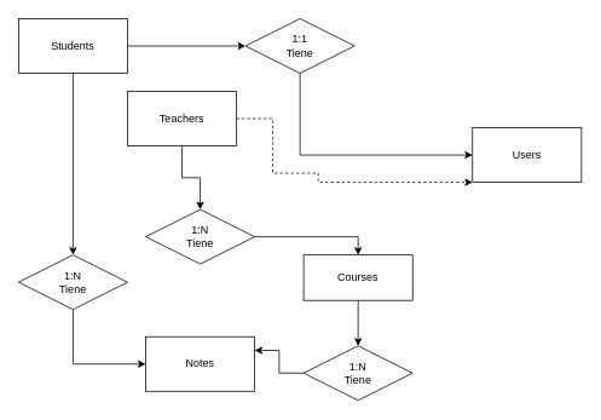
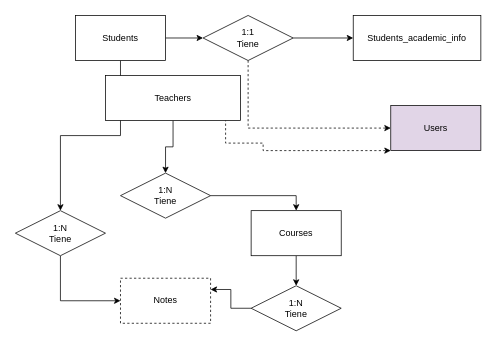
  <mxCell id="0" />
  <mxCell id="1" parent="0" />
- <mxCell id="2" value="Users" style="rounded=0;whiteSpace=wrap;html=1;" vertex="1" parent="1"><mxGeometry x="520" y="140" width="120" height="60" as="geometry" /></mxCell>
+ <mxCell id="2" value="Users" style="rounded=0;whiteSpace=wrap;html=1;fillColor=#e1d5e7;" vertex="1" parent="1"><mxGeometry x="520" y="140" width="120" height="60" as="geometry" /></mxCell>
  <mxCell id="3" style="edgeStyle=orthogonalEdgeStyle;rounded=0;orthogonalLoop=1;jettySize=auto;html=1;exitX=1;exitY=0.5;exitDx=0;exitDy=0;entryX=0;entryY=0.5;entryDx=0;entryDy=0;endArrow=classic;endFill=1;" edge="1" parent="1" source="5" target="15"><mxGeometry relative="1" as="geometry" /></mxCell>
  <mxCell id="4" style="edgeStyle=orthogonalEdgeStyle;rounded=0;orthogonalLoop=1;jettySize=auto;html=1;exitX=0.5;exitY=1;exitDx=0;exitDy=0;entryX=0.5;entryY=0;entryDx=0;entryDy=0;endArrow=classic;endFill=1;" edge="1" parent="1" source="5" target="19"><mxGeometry relative="1" as="geometry" /></mxCell>
- <mxCell id="5" value="Students" style="rounded=0;whiteSpace=wrap;html=1;" vertex="1" parent="1"><mxGeometry x="20" y="20" width="120" height="60" as="geometry" /></mxCell>
+ <mxCell id="5" value="Students" style="rounded=0;whiteSpace=wrap;html=1;" vertex="1" parent="1"><mxGeometry x="100" y="20" width="120" height="60" as="geometry" /></mxCell>
+ <mxCell id="6" value="Students_academic_info" style="rounded=0;whiteSpace=wrap;html=1;" vertex="1" parent="1"><mxGeometry x="470" y="20" width="170" height="60" as="geometry" /></mxCell>
  <mxCell id="7" style="edgeStyle=orthogonalEdgeStyle;rounded=0;orthogonalLoop=1;jettySize=auto;html=1;exitX=0.5;exitY=1;exitDx=0;exitDy=0;entryX=0.5;entryY=0;entryDx=0;entryDy=0;endArrow=classic;endFill=1;" edge="1" parent="1" source="9" target="17"><mxGeometry relative="1" as="geometry" /></mxCell>
  <mxCell id="8" style="edgeStyle=orthogonalEdgeStyle;rounded=0;orthogonalLoop=1;jettySize=auto;html=1;exitX=1;exitY=0.5;exitDx=0;exitDy=0;entryX=0;entryY=1;entryDx=0;entryDy=0;endArrow=classic;endFill=1;dashed=1;" edge="1" parent="1" source="9" target="2"><mxGeometry relative="1" as="geometry"><Array as="points"><mxPoint x="300" y="130" /><mxPoint x="300" y="190" /><mxPoint x="350" y="190" /><mxPoint x="350" y="200" /></Array></mxGeometry></mxCell>
- <mxCell id="9" value="Teachers" style="rounded=0;whiteSpace=wrap;html=1;" vertex="1" parent="1"><mxGeometry x="140" y="100" width="120" height="60" as="geometry" /></mxCell>
+ <mxCell id="9" value="Teachers" style="rounded=0;whiteSpace=wrap;html=1;" vertex="1" parent="1"><mxGeometry x="140" y="100" width="180" height="60" as="geometry" /></mxCell>
  <mxCell id="10" style="edgeStyle=orthogonalEdgeStyle;rounded=0;orthogonalLoop=1;jettySize=auto;html=1;exitX=0.5;exitY=1;exitDx=0;exitDy=0;entryX=0.5;entryY=0;entryDx=0;entryDy=0;endArrow=classic;endFill=1;" edge="1" parent="1" source="11" target="21"><mxGeometry relative="1" as="geometry" /></mxCell>
- <mxCell id="11" value="Courses" style="rounded=0;whiteSpace=wrap;html=1;" vertex="1" parent="1"><mxGeometry x="334" y="280" width="120" height="50" as="geometry" /></mxCell>
- <mxCell id="12" value="Notes" style="rounded=0;whiteSpace=wrap;html=1;" vertex="1" parent="1"><mxGeometry x="160" y="370" width="120" height="60" as="geometry" /></mxCell>
- <mxCell id="14" style="edgeStyle=orthogonalEdgeStyle;rounded=0;orthogonalLoop=1;jettySize=auto;html=1;exitX=0.5;exitY=1;exitDx=0;exitDy=0;entryX=0;entryY=0.5;entryDx=0;entryDy=0;endArrow=classic;endFill=1;" edge="1" parent="1" source="15" target="2"><mxGeometry relative="1" as="geometry" /></mxCell>
+ <mxCell id="11" value="Courses" style="rounded=0;whiteSpace=wrap;html=1;" vertex="1" parent="1"><mxGeometry x="334" y="280" width="120" height="60" as="geometry" /></mxCell>
+ <mxCell id="12" value="Notes" style="rounded=0;whiteSpace=wrap;html=1;dashed=1;" vertex="1" parent="1"><mxGeometry x="160" y="370" width="120" height="60" as="geometry" /></mxCell>
+ <mxCell id="13" style="edgeStyle=orthogonalEdgeStyle;rounded=0;orthogonalLoop=1;jettySize=auto;html=1;exitX=1;exitY=0.5;exitDx=0;exitDy=0;endArrow=classic;endFill=1;" edge="1" parent="1" source="15" target="6"><mxGeometry relative="1" as="geometry" /></mxCell>
+ <mxCell id="14" style="edgeStyle=orthogonalEdgeStyle;rounded=0;orthogonalLoop=1;jettySize=auto;html=1;exitX=0.5;exitY=1;exitDx=0;exitDy=0;entryX=0;entryY=0.5;entryDx=0;entryDy=0;endArrow=classic;endFill=1;dashed=1;" edge="1" parent="1" source="15" target="2"><mxGeometry relative="1" as="geometry" /></mxCell>
  <mxCell id="15" value="1:1&lt;br&gt;Tiene" style="shape=rhombus;perimeter=rhombusPerimeter;whiteSpace=wrap;html=1;align=center;" vertex="1" parent="1"><mxGeometry x="270" y="20" width="120" height="60" as="geometry" /></mxCell>
  <mxCell id="16" style="edgeStyle=orthogonalEdgeStyle;rounded=0;orthogonalLoop=1;jettySize=auto;html=1;exitX=1;exitY=0.5;exitDx=0;exitDy=0;entryX=0.5;entryY=0;entryDx=0;entryDy=0;endArrow=classic;endFill=1;" edge="1" parent="1" source="17" target="11"><mxGeometry relative="1" as="geometry" /></mxCell>
  <mxCell id="17" value="1:N&lt;br&gt;Tiene" style="shape=rhombus;perimeter=rhombusPerimeter;whiteSpace=wrap;html=1;align=center;" vertex="1" parent="1"><mxGeometry x="160" y="230" width="120" height="60" as="geometry" /></mxCell>
  <mxCell id="18" style="edgeStyle=orthogonalEdgeStyle;rounded=0;orthogonalLoop=1;jettySize=auto;html=1;exitX=0.5;exitY=1;exitDx=0;exitDy=0;entryX=0;entryY=0.5;entryDx=0;entryDy=0;endArrow=classic;endFill=1;" edge="1" parent="1" source="19" target="12"><mxGeometry relative="1" as="geometry" /></mxCell>
  <mxCell id="19" value="1:N&lt;br&gt;Tiene" style="shape=rhombus;perimeter=rhombusPerimeter;whiteSpace=wrap;html=1;align=center;" vertex="1" parent="1"><mxGeometry x="20" y="280" width="120" height="60" as="geometry" /></mxCell>
  <mxCell id="20" style="edgeStyle=orthogonalEdgeStyle;rounded=0;orthogonalLoop=1;jettySize=auto;html=1;exitX=0;exitY=0.5;exitDx=0;exitDy=0;entryX=1;entryY=0.25;entryDx=0;entryDy=0;endArrow=classic;endFill=1;" edge="1" parent="1" source="21" target="12"><mxGeometry relative="1" as="geometry" /></mxCell>
  <mxCell id="21" value="1:N&lt;br&gt;Tiene" style="shape=rhombus;perimeter=rhombusPerimeter;whiteSpace=wrap;html=1;align=center;" vertex="1" parent="1"><mxGeometry x="334" y="380" width="120" height="60" as="geometry" /></mxCell>
